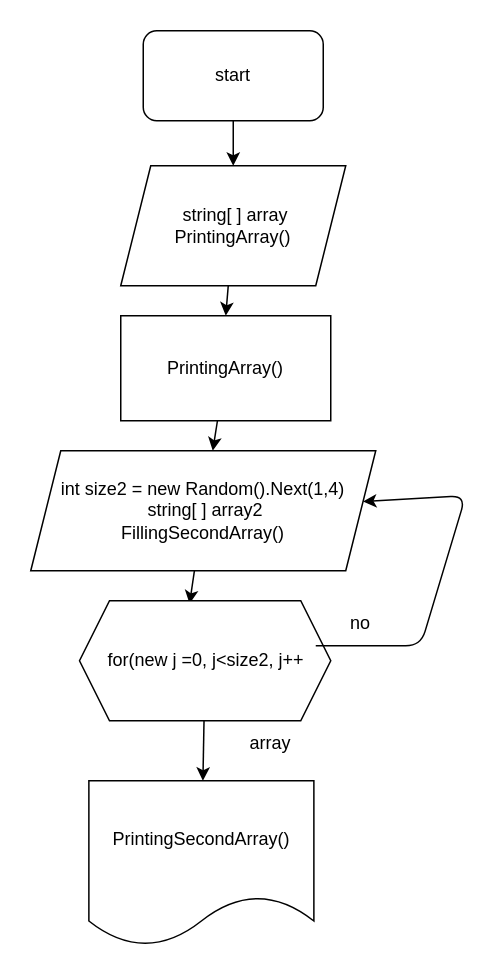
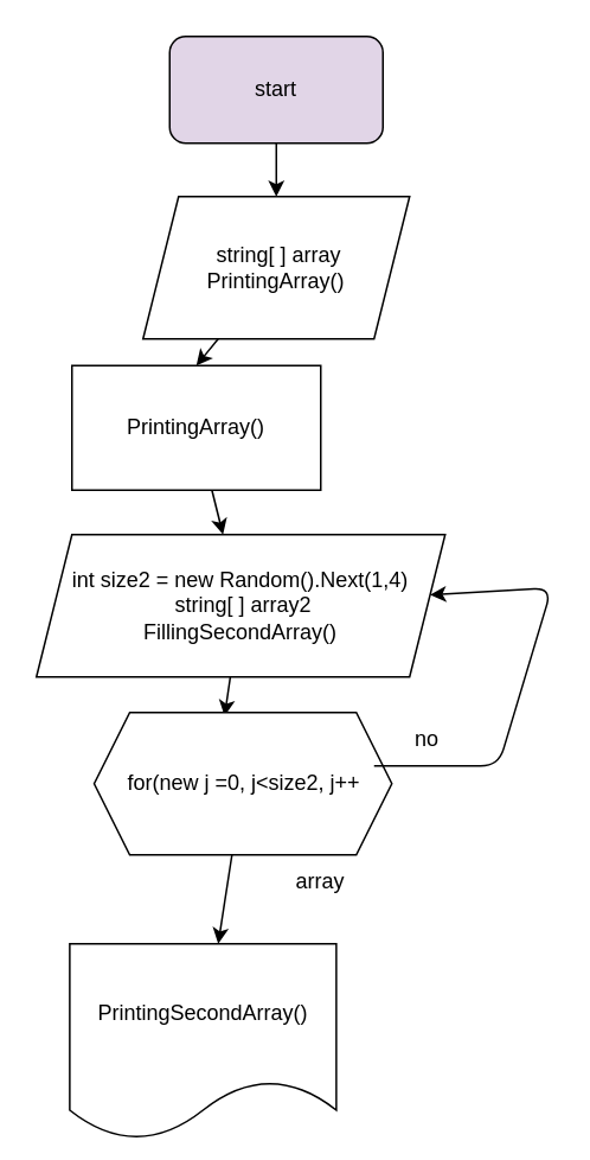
  <mxCell id="0" />
  <mxCell id="1" parent="0" />
  <mxCell id="2" value="" style="edgeStyle=none;html=1;" edge="1" parent="1" source="3" target="5"><mxGeometry relative="1" as="geometry" /></mxCell>
- <mxCell id="3" value="start" style="rounded=1;whiteSpace=wrap;html=1;" vertex="1" parent="1"><mxGeometry x="95" y="20" width="120" height="60" as="geometry" /></mxCell>
+ <mxCell id="3" value="start" style="rounded=1;whiteSpace=wrap;html=1;fillColor=#e1d5e7;" vertex="1" parent="1"><mxGeometry x="95" y="20" width="120" height="60" as="geometry" /></mxCell>
  <mxCell id="4" value="" style="edgeStyle=none;html=1;entryX=0.5;entryY=0;entryDx=0;entryDy=0;" edge="1" parent="1" source="5" target="7"><mxGeometry relative="1" as="geometry" /></mxCell>
  <mxCell id="5" value="&amp;nbsp;string[ ] array&lt;br&gt;PrintingArray()" style="shape=parallelogram;perimeter=parallelogramPerimeter;whiteSpace=wrap;html=1;fixedSize=1;" vertex="1" parent="1"><mxGeometry x="80" y="110" width="150" height="80" as="geometry" /></mxCell>
  <mxCell id="6" value="" style="edgeStyle=none;html=1;" edge="1" parent="1" source="7" target="9"><mxGeometry relative="1" as="geometry" /></mxCell>
- <mxCell id="7" value="PrintingArray()" style="rounded=0;whiteSpace=wrap;html=1;" vertex="1" parent="1"><mxGeometry x="80" y="210" width="140" height="70" as="geometry" /></mxCell>
+ <mxCell id="7" value="PrintingArray()" style="rounded=0;whiteSpace=wrap;html=1;" vertex="1" parent="1"><mxGeometry x="40" y="205" width="140" height="70" as="geometry" /></mxCell>
  <mxCell id="8" value="" style="edgeStyle=none;html=1;entryX=0.438;entryY=0.025;entryDx=0;entryDy=0;entryPerimeter=0;" edge="1" parent="1" source="9" target="11"><mxGeometry relative="1" as="geometry"><mxPoint x="130" y="390" as="sourcePoint" /></mxGeometry></mxCell>
  <mxCell id="9" value="int size2 = new Random().Next(1,4)&lt;br style=&quot;border-color: var(--border-color);&quot;&gt;&amp;nbsp;string[ ] array2&lt;br&gt;FillingSecondArray()" style="shape=parallelogram;perimeter=parallelogramPerimeter;whiteSpace=wrap;html=1;fixedSize=1;" vertex="1" parent="1"><mxGeometry x="20" y="300" width="230" height="80" as="geometry" /></mxCell>
  <mxCell id="10" value="" style="edgeStyle=none;html=1;" edge="1" parent="1" source="11" target="12"><mxGeometry relative="1" as="geometry" /></mxCell>
  <mxCell id="11" value="for(new j =0, j&amp;lt;size2, j++" style="shape=hexagon;perimeter=hexagonPerimeter2;whiteSpace=wrap;html=1;fixedSize=1;" vertex="1" parent="1"><mxGeometry x="52.5" y="400" width="167.5" height="80" as="geometry" /></mxCell>
- <mxCell id="12" value="PrintingSecondArray()" style="shape=document;whiteSpace=wrap;html=1;boundedLbl=1;" vertex="1" parent="1"><mxGeometry x="58.75" y="520" width="150" height="110" as="geometry" /></mxCell>
+ <mxCell id="12" value="PrintingSecondArray()" style="shape=document;whiteSpace=wrap;html=1;boundedLbl=1;" vertex="1" parent="1"><mxGeometry x="38.75" y="530" width="150" height="110" as="geometry" /></mxCell>
  <mxCell id="13" value="array" style="text;html=1;strokeColor=none;fillColor=none;align=center;verticalAlign=middle;whiteSpace=wrap;rounded=0;" vertex="1" parent="1"><mxGeometry x="150" y="480" width="60" height="30" as="geometry" /></mxCell>
  <mxCell id="14" value="" style="endArrow=classic;html=1;" edge="1" parent="1" target="9"><mxGeometry width="50" height="50" relative="1" as="geometry"><mxPoint x="210" y="430" as="sourcePoint" /><mxPoint x="280" y="330" as="targetPoint" /><Array as="points"><mxPoint x="280" y="430" /><mxPoint x="310" y="330" /></Array></mxGeometry></mxCell>
  <mxCell id="15" value="no" style="text;html=1;strokeColor=none;fillColor=none;align=center;verticalAlign=middle;whiteSpace=wrap;rounded=0;" vertex="1" parent="1"><mxGeometry x="210" y="400" width="60" height="30" as="geometry" /></mxCell>
